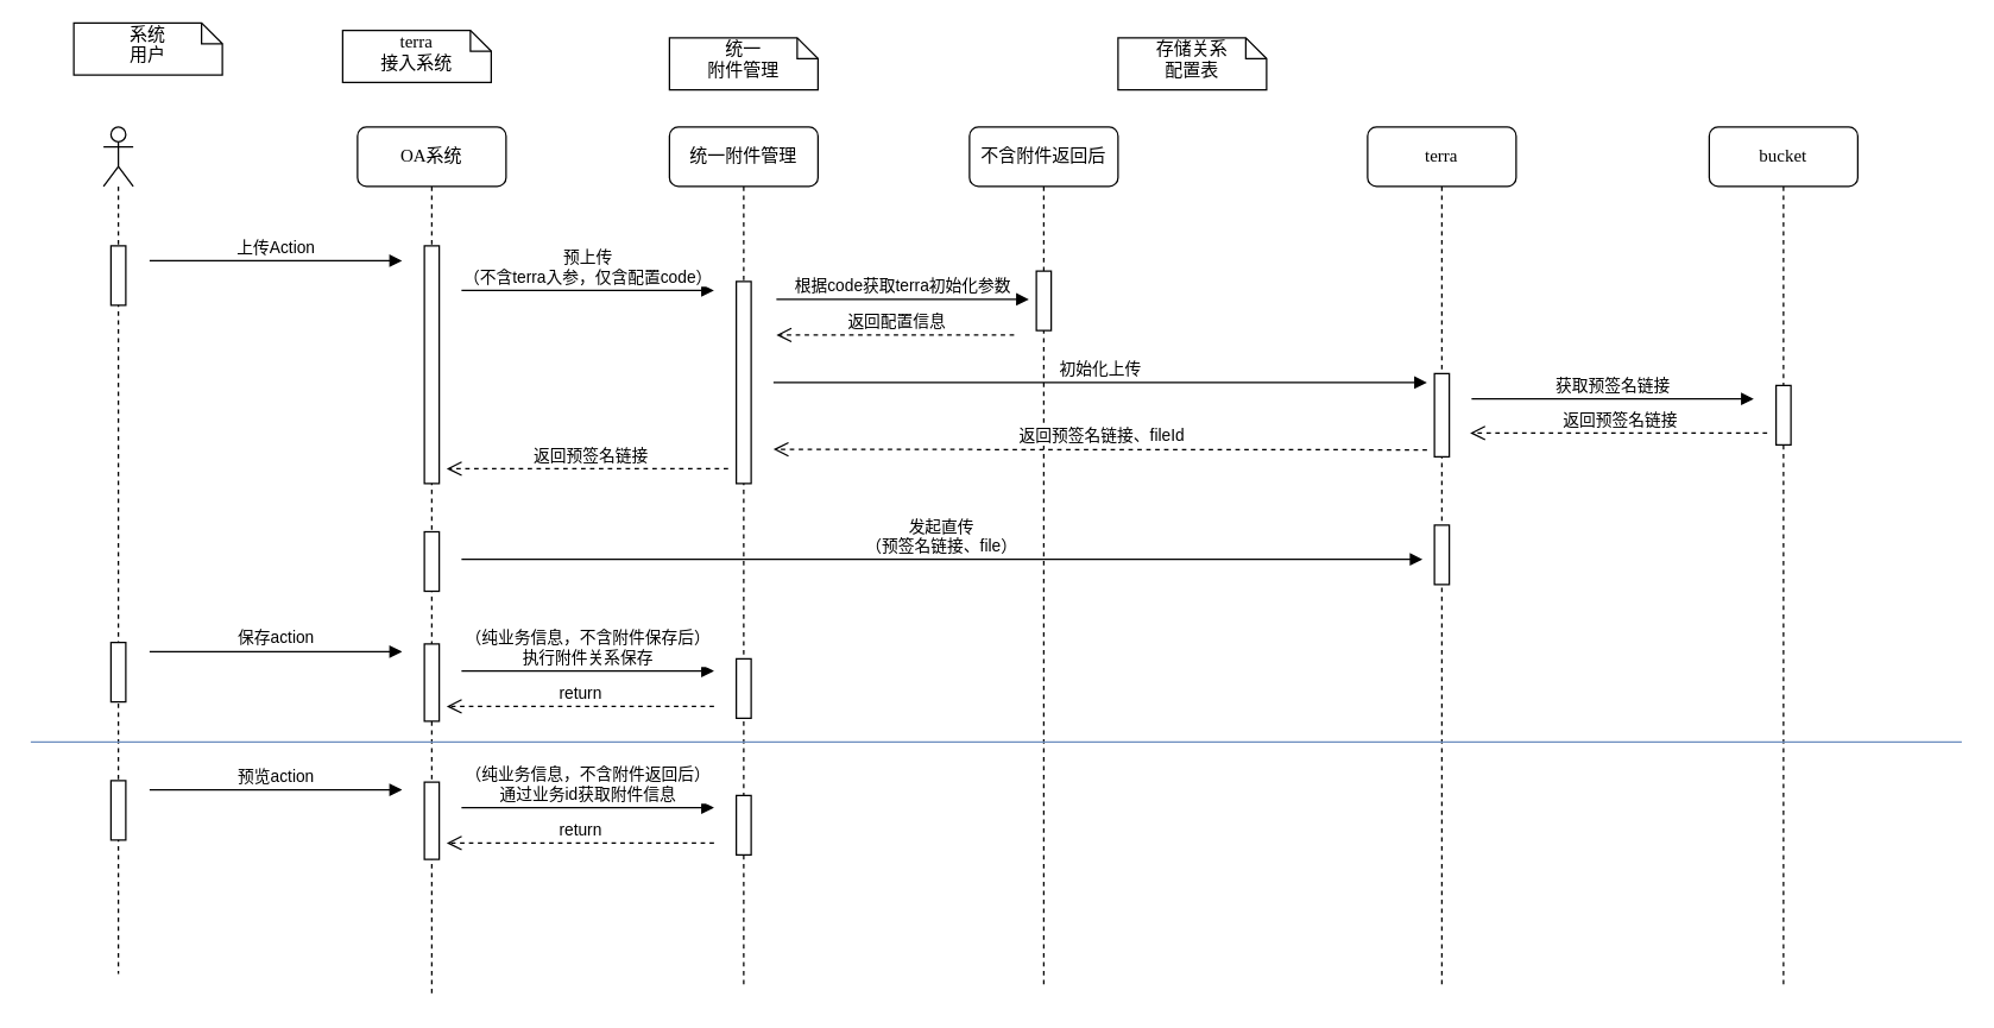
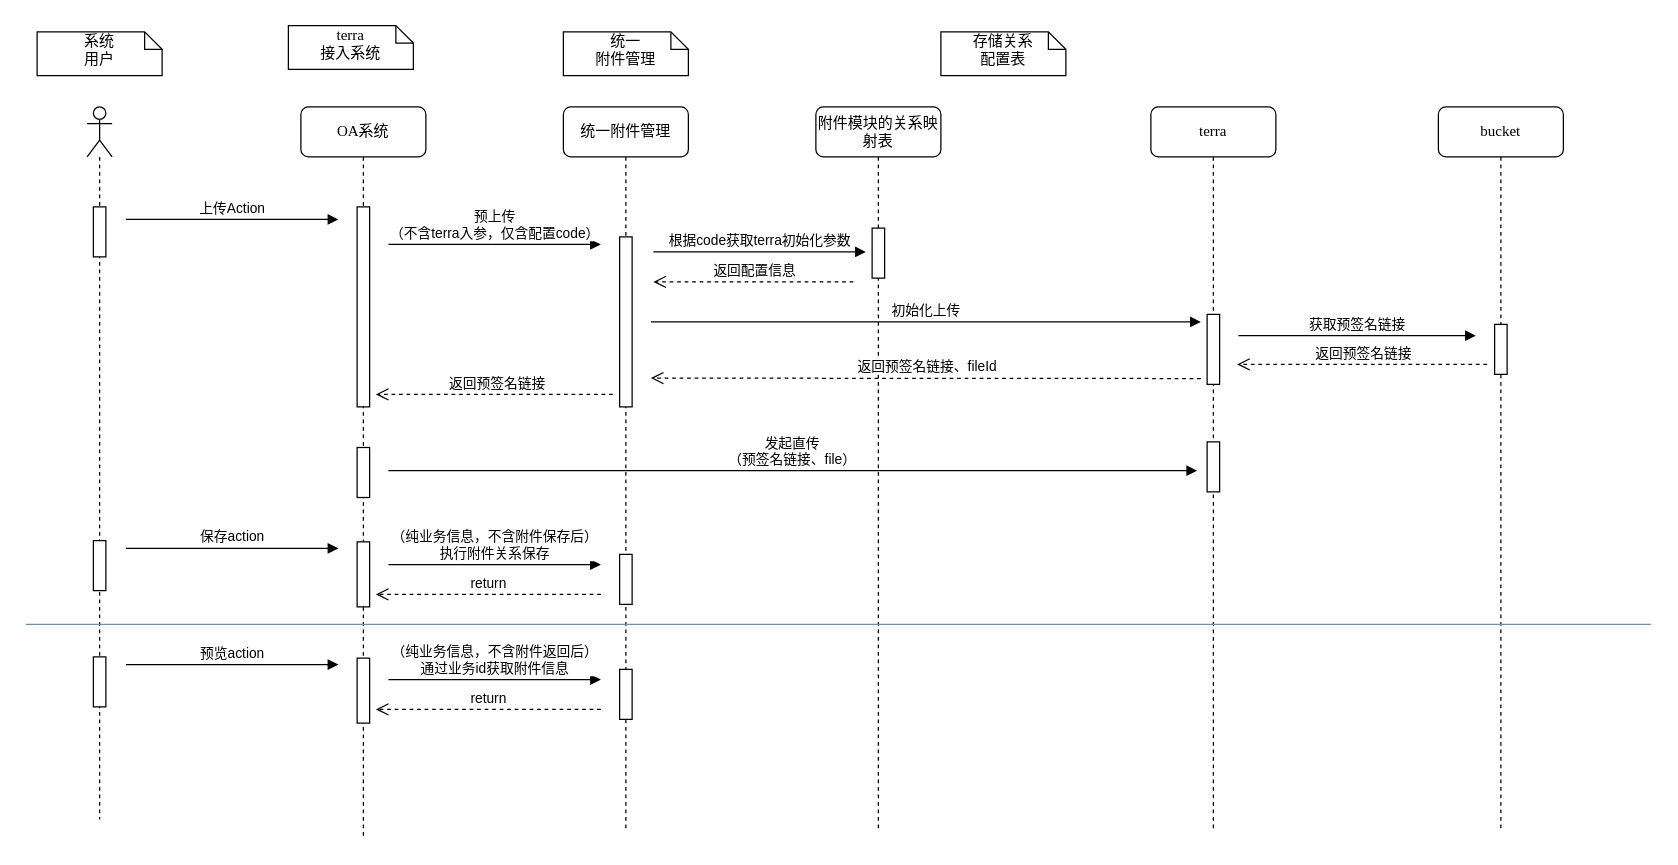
  <mxCell id="0" />
  <mxCell id="1" parent="0" />
- <mxCell id="2" value="系统&lt;br&gt;用户" style="shape=note;whiteSpace=wrap;html=1;size=14;verticalAlign=top;align=center;spacingTop=-6;rounded=0;shadow=0;comic=0;labelBackgroundColor=none;strokeWidth=1;fontFamily=Verdana;fontSize=12" vertex="1" parent="1"><mxGeometry x="49" y="15" width="100" height="35" as="geometry" /></mxCell>
+ <mxCell id="2" value="系统&lt;br&gt;用户" style="shape=note;whiteSpace=wrap;html=1;size=14;verticalAlign=top;align=center;spacingTop=-6;rounded=0;shadow=0;comic=0;labelBackgroundColor=none;strokeWidth=1;fontFamily=Verdana;fontSize=12" vertex="1" parent="1"><mxGeometry x="29" y="25" width="100" height="35" as="geometry" /></mxCell>
  <mxCell id="3" value="OA系统" style="shape=umlLifeline;perimeter=lifelinePerimeter;whiteSpace=wrap;html=1;container=1;collapsible=0;recursiveResize=0;outlineConnect=0;rounded=1;shadow=0;comic=0;labelBackgroundColor=none;strokeWidth=1;fontFamily=Verdana;fontSize=12;align=center;" vertex="1" parent="1"><mxGeometry x="240" y="85" width="100" height="585" as="geometry" /></mxCell>
  <mxCell id="4" value="" style="html=1;points=[];perimeter=orthogonalPerimeter;rounded=0;shadow=0;comic=0;labelBackgroundColor=none;strokeWidth=1;fontFamily=Verdana;fontSize=12;align=center;" vertex="1" parent="3"><mxGeometry x="45" y="80" width="10" height="160" as="geometry" /></mxCell>
  <mxCell id="5" value="" style="html=1;points=[];perimeter=orthogonalPerimeter;rounded=0;shadow=0;comic=0;labelBackgroundColor=none;strokeWidth=1;fontFamily=Verdana;fontSize=12;align=center;" vertex="1" parent="3"><mxGeometry x="45" y="272.5" width="10" height="40" as="geometry" /></mxCell>
  <mxCell id="6" value="" style="html=1;points=[];perimeter=orthogonalPerimeter;rounded=0;shadow=0;comic=0;labelBackgroundColor=none;strokeWidth=1;fontFamily=Verdana;fontSize=12;align=center;" vertex="1" parent="3"><mxGeometry x="45" y="348" width="10" height="52" as="geometry" /></mxCell>
  <mxCell id="7" value="" style="shape=umlLifeline;perimeter=lifelinePerimeter;whiteSpace=wrap;html=1;container=1;dropTarget=0;collapsible=0;recursiveResize=0;outlineConnect=0;portConstraint=eastwest;newEdgeStyle={&quot;edgeStyle&quot;:&quot;elbowEdgeStyle&quot;,&quot;elbow&quot;:&quot;vertical&quot;,&quot;curved&quot;:0,&quot;rounded&quot;:0};participant=umlActor;" vertex="1" parent="1"><mxGeometry x="69" y="85" width="20" height="570" as="geometry" /></mxCell>
  <mxCell id="8" value="" style="html=1;points=[];perimeter=orthogonalPerimeter;rounded=0;shadow=0;comic=0;labelBackgroundColor=none;strokeWidth=1;fontFamily=Verdana;fontSize=12;align=center;" vertex="1" parent="1"><mxGeometry x="74" y="165" width="10" height="40" as="geometry" /></mxCell>
  <mxCell id="9" value="terra&lt;br&gt;接入系统" style="shape=note;whiteSpace=wrap;html=1;size=14;verticalAlign=top;align=center;spacingTop=-6;rounded=0;shadow=0;comic=0;labelBackgroundColor=none;strokeWidth=1;fontFamily=Verdana;fontSize=12" vertex="1" parent="1"><mxGeometry x="230" y="20" width="100" height="35" as="geometry" /></mxCell>
- <mxCell id="10" value="不含附件返回后" style="shape=umlLifeline;perimeter=lifelinePerimeter;whiteSpace=wrap;html=1;container=1;collapsible=0;recursiveResize=0;outlineConnect=0;rounded=1;shadow=0;comic=0;labelBackgroundColor=none;strokeWidth=1;fontFamily=Verdana;fontSize=12;align=center;" vertex="1" parent="1"><mxGeometry x="652" y="85" width="100" height="580" as="geometry" /></mxCell>
+ <mxCell id="10" value="附件模块的关系映射表" style="shape=umlLifeline;perimeter=lifelinePerimeter;whiteSpace=wrap;html=1;container=1;collapsible=0;recursiveResize=0;outlineConnect=0;rounded=1;shadow=0;comic=0;labelBackgroundColor=none;strokeWidth=1;fontFamily=Verdana;fontSize=12;align=center;" vertex="1" parent="1"><mxGeometry x="652" y="85" width="100" height="580" as="geometry" /></mxCell>
  <mxCell id="11" value="" style="html=1;points=[];perimeter=orthogonalPerimeter;rounded=0;shadow=0;comic=0;labelBackgroundColor=none;strokeWidth=1;fontFamily=Verdana;fontSize=12;align=center;" vertex="1" parent="10"><mxGeometry x="45" y="97" width="10" height="40" as="geometry" /></mxCell>
  <mxCell id="12" value="存储关系&lt;br&gt;配置表" style="shape=note;whiteSpace=wrap;html=1;size=14;verticalAlign=top;align=center;spacingTop=-6;rounded=0;shadow=0;comic=0;labelBackgroundColor=none;strokeWidth=1;fontFamily=Verdana;fontSize=12" vertex="1" parent="1"><mxGeometry x="752" y="25" width="100" height="35" as="geometry" /></mxCell>
  <mxCell id="13" value="统一附件管理" style="shape=umlLifeline;perimeter=lifelinePerimeter;whiteSpace=wrap;html=1;container=1;collapsible=0;recursiveResize=0;outlineConnect=0;rounded=1;shadow=0;comic=0;labelBackgroundColor=none;strokeWidth=1;fontFamily=Verdana;fontSize=12;align=center;" vertex="1" parent="1"><mxGeometry x="450" y="85" width="100" height="580" as="geometry" /></mxCell>
  <mxCell id="14" value="" style="html=1;points=[];perimeter=orthogonalPerimeter;rounded=0;shadow=0;comic=0;labelBackgroundColor=none;strokeWidth=1;fontFamily=Verdana;fontSize=12;align=center;" vertex="1" parent="13"><mxGeometry x="45" y="104" width="10" height="136" as="geometry" /></mxCell>
  <mxCell id="15" value="" style="html=1;points=[];perimeter=orthogonalPerimeter;rounded=0;shadow=0;comic=0;labelBackgroundColor=none;strokeWidth=1;fontFamily=Verdana;fontSize=12;align=center;" vertex="1" parent="13"><mxGeometry x="45" y="358" width="10" height="40" as="geometry" /></mxCell>
  <mxCell id="16" value="统一&lt;br&gt;附件管理" style="shape=note;whiteSpace=wrap;html=1;size=14;verticalAlign=top;align=center;spacingTop=-6;rounded=0;shadow=0;comic=0;labelBackgroundColor=none;strokeWidth=1;fontFamily=Verdana;fontSize=12" vertex="1" parent="1"><mxGeometry x="450" y="25" width="100" height="35" as="geometry" /></mxCell>
  <mxCell id="17" value="terra" style="shape=umlLifeline;perimeter=lifelinePerimeter;whiteSpace=wrap;html=1;container=1;collapsible=0;recursiveResize=0;outlineConnect=0;rounded=1;shadow=0;comic=0;labelBackgroundColor=none;strokeWidth=1;fontFamily=Verdana;fontSize=12;align=center;" vertex="1" parent="1"><mxGeometry x="920" y="85" width="100" height="580" as="geometry" /></mxCell>
  <mxCell id="18" value="" style="html=1;points=[];perimeter=orthogonalPerimeter;rounded=0;shadow=0;comic=0;labelBackgroundColor=none;strokeWidth=1;fontFamily=Verdana;fontSize=12;align=center;" vertex="1" parent="17"><mxGeometry x="45" y="166" width="10" height="56" as="geometry" /></mxCell>
  <mxCell id="19" value="返回预签名链接、fileId" style="html=1;verticalAlign=bottom;endArrow=open;dashed=1;endSize=8;edgeStyle=elbowEdgeStyle;elbow=vertical;curved=0;rounded=0;" edge="1" parent="17"><mxGeometry x="-0.007" relative="1" as="geometry"><mxPoint x="40" y="217.33" as="sourcePoint" /><mxPoint x="-400" y="217" as="targetPoint" /><Array as="points" /><mxPoint as="offset" /></mxGeometry></mxCell>
  <mxCell id="20" value="" style="html=1;points=[];perimeter=orthogonalPerimeter;rounded=0;shadow=0;comic=0;labelBackgroundColor=none;strokeWidth=1;fontFamily=Verdana;fontSize=12;align=center;" vertex="1" parent="17"><mxGeometry x="45" y="268" width="10" height="40" as="geometry" /></mxCell>
  <mxCell id="21" value="上传Action" style="html=1;verticalAlign=bottom;endArrow=block;edgeStyle=elbowEdgeStyle;elbow=vertical;curved=0;rounded=0;" edge="1" parent="1"><mxGeometry width="80" relative="1" as="geometry"><mxPoint x="100" y="175" as="sourcePoint" /><mxPoint x="270" y="175" as="targetPoint" /><Array as="points" /><mxPoint as="offset" /></mxGeometry></mxCell>
  <mxCell id="22" value="返回预签名链接" style="html=1;verticalAlign=bottom;endArrow=open;dashed=1;endSize=8;edgeStyle=elbowEdgeStyle;elbow=vertical;curved=0;rounded=0;" edge="1" parent="1"><mxGeometry x="-0.015" relative="1" as="geometry"><mxPoint x="489.5" y="315" as="sourcePoint" /><mxPoint x="300" y="315" as="targetPoint" /><Array as="points"><mxPoint x="350" y="315" /><mxPoint x="440" y="315" /></Array><mxPoint as="offset" /></mxGeometry></mxCell>
  <mxCell id="23" value="bucket" style="shape=umlLifeline;perimeter=lifelinePerimeter;whiteSpace=wrap;html=1;container=1;collapsible=0;recursiveResize=0;outlineConnect=0;rounded=1;shadow=0;comic=0;labelBackgroundColor=none;strokeWidth=1;fontFamily=Verdana;fontSize=12;align=center;" vertex="1" parent="1"><mxGeometry x="1150" y="85" width="100" height="580" as="geometry" /></mxCell>
  <mxCell id="24" value="" style="html=1;points=[];perimeter=orthogonalPerimeter;rounded=0;shadow=0;comic=0;labelBackgroundColor=none;strokeWidth=1;fontFamily=Verdana;fontSize=12;align=center;" vertex="1" parent="23"><mxGeometry x="45" y="174" width="10" height="40" as="geometry" /></mxCell>
  <mxCell id="25" value="根据code获取terra初始化参数" style="html=1;verticalAlign=bottom;endArrow=block;edgeStyle=elbowEdgeStyle;elbow=horizontal;curved=0;rounded=0;" edge="1" parent="1"><mxGeometry width="80" relative="1" as="geometry"><mxPoint x="522" y="201" as="sourcePoint" /><mxPoint x="692" y="201" as="targetPoint" /><Array as="points" /><mxPoint as="offset" /></mxGeometry></mxCell>
  <mxCell id="26" value="返回配置信息" style="html=1;verticalAlign=bottom;endArrow=open;dashed=1;endSize=8;edgeStyle=elbowEdgeStyle;elbow=vertical;curved=0;rounded=0;" edge="1" parent="1"><mxGeometry x="-0.007" relative="1" as="geometry"><mxPoint x="682" y="225" as="sourcePoint" /><mxPoint x="522" y="225" as="targetPoint" /><Array as="points"><mxPoint x="572" y="225" /><mxPoint x="662" y="225" /></Array><mxPoint as="offset" /></mxGeometry></mxCell>
  <mxCell id="27" value="初始化上传" style="html=1;verticalAlign=bottom;endArrow=block;edgeStyle=elbowEdgeStyle;elbow=horizontal;curved=0;rounded=0;" edge="1" parent="1"><mxGeometry width="80" relative="1" as="geometry"><mxPoint x="520" y="257" as="sourcePoint" /><mxPoint x="960" y="257" as="targetPoint" /><Array as="points" /><mxPoint as="offset" /></mxGeometry></mxCell>
  <mxCell id="28" value="获取预签名链接" style="html=1;verticalAlign=bottom;endArrow=block;edgeStyle=elbowEdgeStyle;elbow=horizontal;curved=0;rounded=0;" edge="1" parent="1"><mxGeometry width="80" relative="1" as="geometry"><mxPoint x="990" y="268" as="sourcePoint" /><mxPoint x="1180" y="268" as="targetPoint" /><Array as="points" /><mxPoint as="offset" /></mxGeometry></mxCell>
  <mxCell id="29" value="返回预签名链接" style="html=1;verticalAlign=bottom;endArrow=open;dashed=1;endSize=8;edgeStyle=elbowEdgeStyle;elbow=vertical;curved=0;rounded=0;" edge="1" parent="1"><mxGeometry x="-0.007" relative="1" as="geometry"><mxPoint x="1189" y="291" as="sourcePoint" /><mxPoint x="989" y="291" as="targetPoint" /><Array as="points" /><mxPoint as="offset" /></mxGeometry></mxCell>
  <mxCell id="30" value="预上传&lt;br&gt;（不含terra入参，仅含配置code）" style="html=1;verticalAlign=bottom;endArrow=block;edgeStyle=elbowEdgeStyle;elbow=horizontal;curved=0;rounded=0;" edge="1" parent="1"><mxGeometry width="80" relative="1" as="geometry"><mxPoint x="310" y="195" as="sourcePoint" /><mxPoint x="480" y="195" as="targetPoint" /><Array as="points" /><mxPoint as="offset" /></mxGeometry></mxCell>
  <mxCell id="31" value="发起直传&lt;br&gt;（预签名链接、file）" style="html=1;verticalAlign=bottom;endArrow=block;edgeStyle=elbowEdgeStyle;elbow=vertical;curved=0;rounded=0;entryX=-0.8;entryY=0.3;entryDx=0;entryDy=0;entryPerimeter=0;" edge="1" parent="1"><mxGeometry x="-0.001" width="80" relative="1" as="geometry"><mxPoint x="310" y="376" as="sourcePoint" /><mxPoint x="957" y="376" as="targetPoint" /><Array as="points" /><mxPoint as="offset" /></mxGeometry></mxCell>
  <mxCell id="32" value="" style="html=1;points=[];perimeter=orthogonalPerimeter;rounded=0;shadow=0;comic=0;labelBackgroundColor=none;strokeWidth=1;fontFamily=Verdana;fontSize=12;align=center;" vertex="1" parent="1"><mxGeometry x="74" y="432" width="10" height="40" as="geometry" /></mxCell>
  <mxCell id="33" value="保存action" style="html=1;verticalAlign=bottom;endArrow=block;edgeStyle=elbowEdgeStyle;elbow=horizontal;curved=0;rounded=0;" edge="1" parent="1"><mxGeometry width="80" relative="1" as="geometry"><mxPoint x="100" y="438.17" as="sourcePoint" /><mxPoint x="270" y="438.17" as="targetPoint" /><Array as="points" /><mxPoint as="offset" /></mxGeometry></mxCell>
  <mxCell id="34" value="（纯业务信息，不含附件保存后）&lt;br&gt;执行附件关系保存" style="html=1;verticalAlign=bottom;endArrow=block;edgeStyle=elbowEdgeStyle;elbow=horizontal;curved=0;rounded=0;" edge="1" parent="1"><mxGeometry width="80" relative="1" as="geometry"><mxPoint x="310" y="451.17" as="sourcePoint" /><mxPoint x="480" y="451.17" as="targetPoint" /><Array as="points" /><mxPoint as="offset" /></mxGeometry></mxCell>
  <mxCell id="35" value="return" style="html=1;verticalAlign=bottom;endArrow=open;dashed=1;endSize=8;edgeStyle=elbowEdgeStyle;elbow=vertical;curved=0;rounded=0;" edge="1" parent="1"><mxGeometry relative="1" as="geometry"><mxPoint x="480" y="475" as="sourcePoint" /><mxPoint x="300" y="475" as="targetPoint" /></mxGeometry></mxCell>
  <mxCell id="36" value="" style="html=1;points=[];perimeter=orthogonalPerimeter;rounded=0;shadow=0;comic=0;labelBackgroundColor=none;strokeWidth=1;fontFamily=Verdana;fontSize=12;align=center;" vertex="1" parent="1"><mxGeometry x="285" y="526" width="10" height="52" as="geometry" /></mxCell>
  <mxCell id="37" value="" style="html=1;points=[];perimeter=orthogonalPerimeter;rounded=0;shadow=0;comic=0;labelBackgroundColor=none;strokeWidth=1;fontFamily=Verdana;fontSize=12;align=center;" vertex="1" parent="1"><mxGeometry x="74" y="525" width="10" height="40" as="geometry" /></mxCell>
  <mxCell id="38" value="预览action" style="html=1;verticalAlign=bottom;endArrow=block;edgeStyle=elbowEdgeStyle;elbow=horizontal;curved=0;rounded=0;" edge="1" parent="1"><mxGeometry width="80" relative="1" as="geometry"><mxPoint x="100" y="531.17" as="sourcePoint" /><mxPoint x="270" y="531.17" as="targetPoint" /><Array as="points" /><mxPoint as="offset" /></mxGeometry></mxCell>
  <mxCell id="39" value="" style="html=1;points=[];perimeter=orthogonalPerimeter;rounded=0;shadow=0;comic=0;labelBackgroundColor=none;strokeWidth=1;fontFamily=Verdana;fontSize=12;align=center;" vertex="1" parent="1"><mxGeometry x="495" y="535" width="10" height="40" as="geometry" /></mxCell>
  <mxCell id="40" value="（纯业务信息，不含附件返回后）&lt;br&gt;通过业务id获取附件信息" style="html=1;verticalAlign=bottom;endArrow=block;edgeStyle=elbowEdgeStyle;elbow=horizontal;curved=0;rounded=0;" edge="1" parent="1"><mxGeometry width="80" relative="1" as="geometry"><mxPoint x="310" y="543.17" as="sourcePoint" /><mxPoint x="480" y="543.17" as="targetPoint" /><Array as="points" /><mxPoint as="offset" /></mxGeometry></mxCell>
  <mxCell id="41" value="return" style="html=1;verticalAlign=bottom;endArrow=open;dashed=1;endSize=8;edgeStyle=elbowEdgeStyle;elbow=vertical;curved=0;rounded=0;" edge="1" parent="1"><mxGeometry relative="1" as="geometry"><mxPoint x="480" y="567" as="sourcePoint" /><mxPoint x="300" y="567" as="targetPoint" /></mxGeometry></mxCell>
  <mxCell id="42" value="" style="line;strokeWidth=1;fillColor=#dae8fc;align=left;verticalAlign=middle;spacingTop=-1;spacingLeft=3;spacingRight=3;rotatable=0;labelPosition=right;points=[];portConstraint=eastwest;strokeColor=#6c8ebf;" vertex="1" parent="1"><mxGeometry x="20" y="495" width="1300" height="8" as="geometry" /></mxCell>
